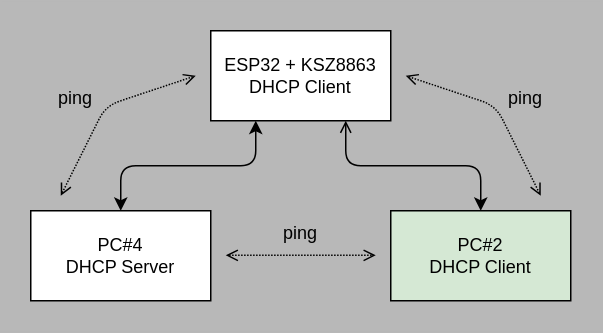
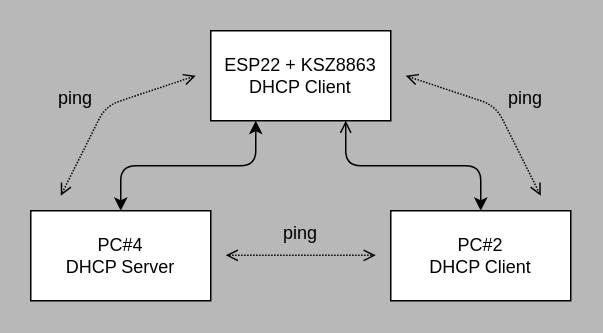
  <mxCell id="0" />
  <mxCell id="1" parent="0" />
- <mxCell id="2" value="ESP32 + KSZ8863&lt;br&gt;DHCP Client" style="rounded=0;whiteSpace=wrap;html=1;" parent="1" vertex="1"><mxGeometry x="140" y="20" width="120" height="60" as="geometry" /></mxCell>
+ <mxCell id="2" value="ESP22 + KSZ8863&lt;br&gt;DHCP Client" style="rounded=0;whiteSpace=wrap;html=1;" parent="1" vertex="1"><mxGeometry x="140" y="20" width="120" height="60" as="geometry" /></mxCell>
  <mxCell id="3" style="edgeStyle=orthogonalEdgeStyle;html=1;exitX=0.5;exitY=0;exitDx=0;exitDy=0;entryX=0.25;entryY=1;entryDx=0;entryDy=0;startArrow=classic;startFill=1;" parent="1" source="4" target="2" edge="1"><mxGeometry relative="1" as="geometry" /></mxCell>
  <mxCell id="4" value="PC#4&lt;br&gt;DHCP Server" style="rounded=0;whiteSpace=wrap;html=1;" parent="1" vertex="1"><mxGeometry x="20" y="140" width="120" height="60" as="geometry" /></mxCell>
  <mxCell id="5" style="edgeStyle=orthogonalEdgeStyle;html=1;exitX=0.5;exitY=0;exitDx=0;exitDy=0;entryX=0.75;entryY=1;entryDx=0;entryDy=0;startArrow=classic;startFill=1;endArrow=open;" parent="1" source="6" target="2" edge="1"><mxGeometry relative="1" as="geometry" /></mxCell>
- <mxCell id="6" value="PC#2&lt;br&gt;DHCP Client" style="rounded=0;whiteSpace=wrap;html=1;fillColor=#d5e8d4;" parent="1" vertex="1"><mxGeometry x="260" y="140" width="120" height="60" as="geometry" /></mxCell>
+ <mxCell id="6" value="PC#2&lt;br&gt;DHCP Client" style="rounded=0;whiteSpace=wrap;html=1;" parent="1" vertex="1"><mxGeometry x="260" y="140" width="120" height="60" as="geometry" /></mxCell>
  <mxCell id="7" value="" style="endArrow=open;startArrow=open;html=1;startFill=0;endFill=0;dashed=1;dashPattern=1 1;" parent="1" edge="1"><mxGeometry width="50" height="50" relative="1" as="geometry"><mxPoint x="150" y="169.71" as="sourcePoint" /><mxPoint x="250" y="169.71" as="targetPoint" /><Array as="points"><mxPoint x="200" y="169.71" /></Array></mxGeometry></mxCell>
  <mxCell id="8" value="" style="endArrow=open;startArrow=open;html=1;startFill=0;endFill=0;dashed=1;dashPattern=1 1;" parent="1" edge="1"><mxGeometry width="50" height="50" relative="1" as="geometry"><mxPoint x="40" y="130" as="sourcePoint" /><mxPoint x="130" y="50" as="targetPoint" /><Array as="points"><mxPoint x="70" y="70" /></Array></mxGeometry></mxCell>
  <mxCell id="9" value="" style="endArrow=open;startArrow=open;html=1;startFill=0;endFill=0;dashed=1;dashPattern=1 1;" parent="1" edge="1"><mxGeometry width="50" height="50" relative="1" as="geometry"><mxPoint x="270" y="50" as="sourcePoint" /><mxPoint x="360" y="130" as="targetPoint" /><Array as="points"><mxPoint x="330" y="70" /></Array></mxGeometry></mxCell>
  <mxCell id="10" value="ping" style="text;html=1;strokeColor=none;fillColor=none;align=center;verticalAlign=middle;whiteSpace=wrap;rounded=0;" parent="1" vertex="1"><mxGeometry x="20" y="50" width="60" height="30" as="geometry" /></mxCell>
  <mxCell id="11" value="ping" style="text;html=1;strokeColor=none;fillColor=none;align=center;verticalAlign=middle;whiteSpace=wrap;rounded=0;" parent="1" vertex="1"><mxGeometry x="320" y="50" width="60" height="30" as="geometry" /></mxCell>
  <mxCell id="12" value="ping" style="text;html=1;strokeColor=none;fillColor=none;align=center;verticalAlign=middle;whiteSpace=wrap;rounded=0;" parent="1" vertex="1"><mxGeometry x="170" y="140" width="60" height="30" as="geometry" /></mxCell>
